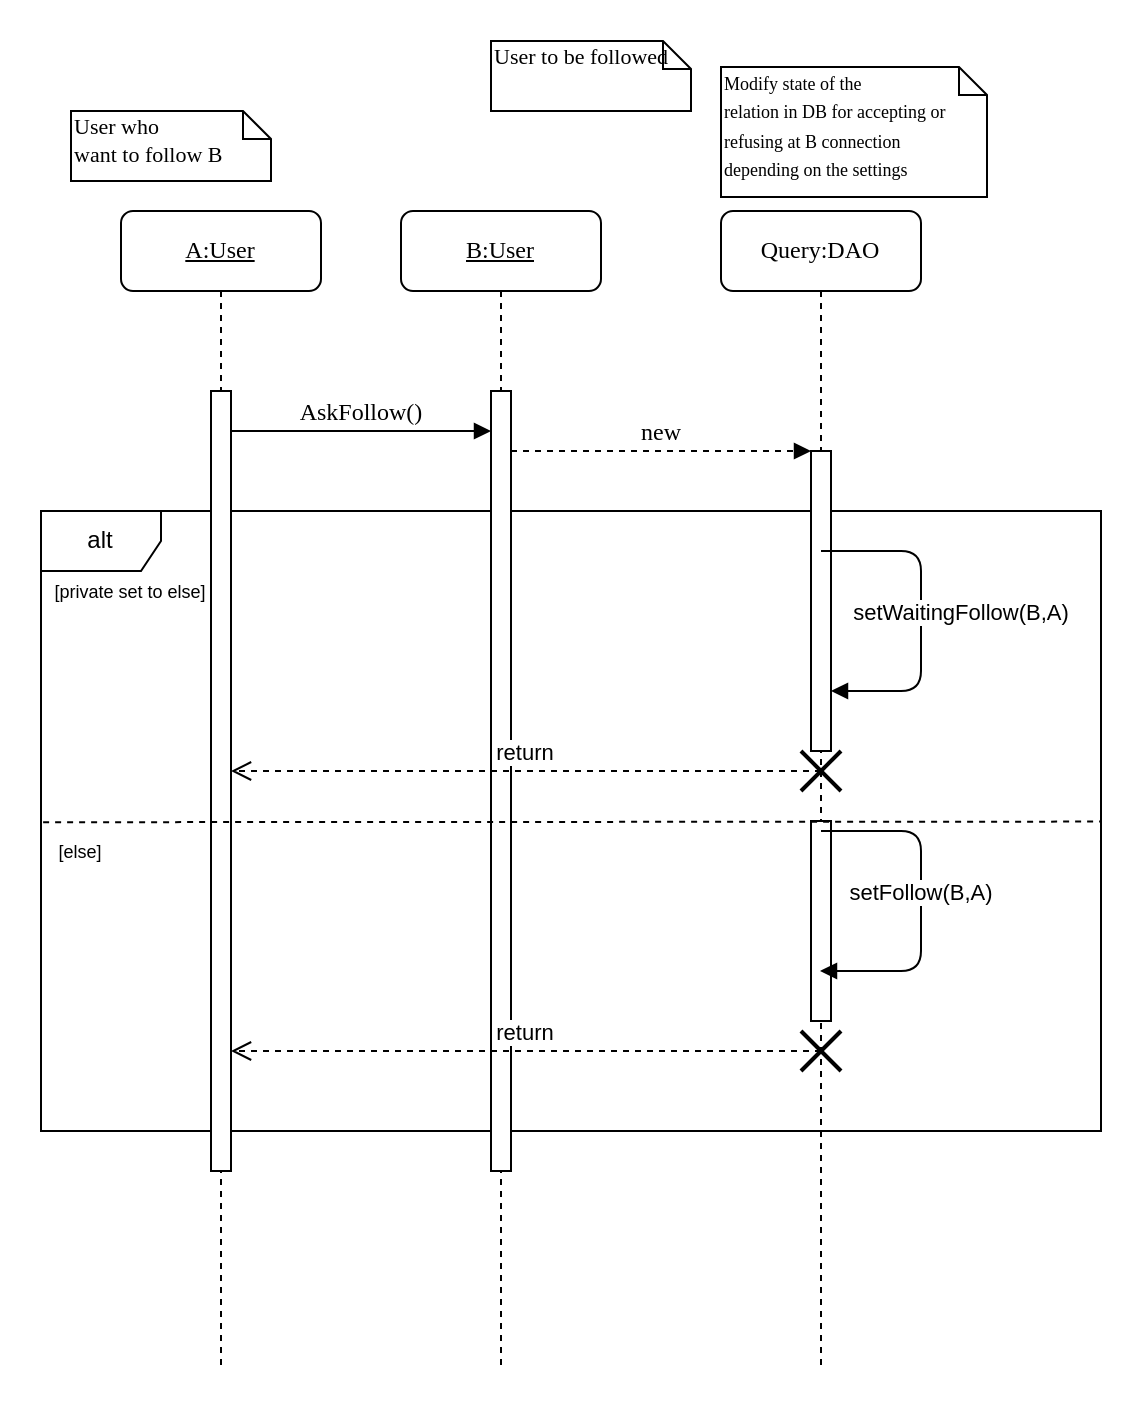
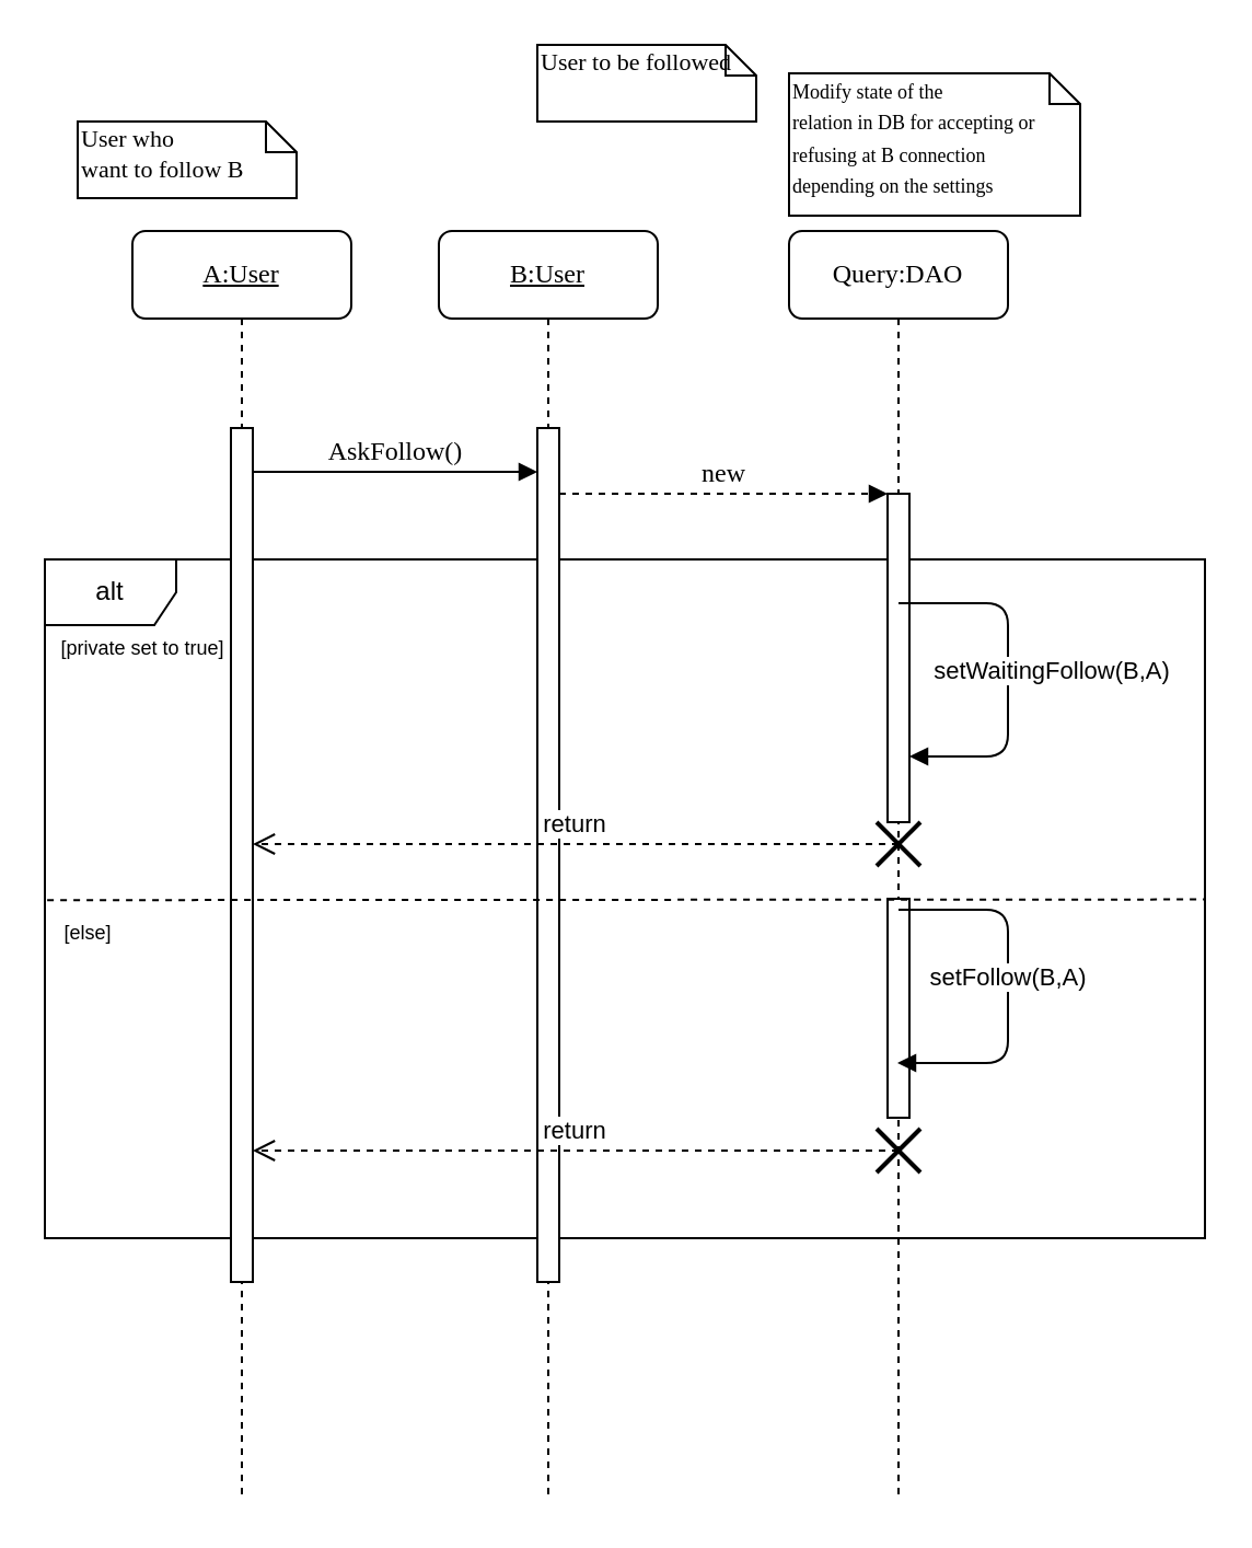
  <mxCell id="0" />
  <mxCell id="1" parent="0" />
  <mxCell id="2" value="alt" style="shape=umlFrame;whiteSpace=wrap;html=1;" parent="1" vertex="1"><mxGeometry x="20" y="255" width="530" height="310" as="geometry" /></mxCell>
  <mxCell id="3" value="&lt;u&gt;B:User&lt;/u&gt;" style="shape=umlLifeline;perimeter=lifelinePerimeter;whiteSpace=wrap;html=1;container=1;collapsible=0;recursiveResize=0;outlineConnect=0;rounded=1;shadow=0;comic=0;labelBackgroundColor=none;strokeWidth=1;fontFamily=Verdana;fontSize=12;align=center;" parent="1" vertex="1"><mxGeometry x="200" y="105" width="100" height="580" as="geometry" /></mxCell>
  <mxCell id="4" value="" style="html=1;points=[];perimeter=orthogonalPerimeter;rounded=0;shadow=0;comic=0;labelBackgroundColor=none;strokeWidth=1;fontFamily=Verdana;fontSize=12;align=center;" parent="3" vertex="1"><mxGeometry x="45" y="90" width="10" height="390" as="geometry" /></mxCell>
  <mxCell id="5" value="Query:DAO" style="shape=umlLifeline;perimeter=lifelinePerimeter;whiteSpace=wrap;html=1;container=1;collapsible=0;recursiveResize=0;outlineConnect=0;rounded=1;shadow=0;comic=0;labelBackgroundColor=none;strokeWidth=1;fontFamily=Verdana;fontSize=12;align=center;" parent="1" vertex="1"><mxGeometry x="360" y="105" width="100" height="580" as="geometry" /></mxCell>
  <mxCell id="6" value="" style="html=1;points=[];perimeter=orthogonalPerimeter;rounded=0;shadow=0;comic=0;labelBackgroundColor=none;strokeWidth=1;fontFamily=Verdana;fontSize=12;align=center;" parent="5" vertex="1"><mxGeometry x="45" y="120" width="10" height="150" as="geometry" /></mxCell>
  <mxCell id="7" value="" style="html=1;points=[];perimeter=orthogonalPerimeter;" parent="5" vertex="1"><mxGeometry x="45" y="305" width="10" height="100" as="geometry" /></mxCell>
  <mxCell id="8" value="&lt;u&gt;A:User&lt;/u&gt;" style="shape=umlLifeline;perimeter=lifelinePerimeter;whiteSpace=wrap;html=1;container=1;collapsible=0;recursiveResize=0;outlineConnect=0;rounded=1;shadow=0;comic=0;labelBackgroundColor=none;strokeWidth=1;fontFamily=Verdana;fontSize=12;align=center;" parent="1" vertex="1"><mxGeometry x="60" y="105" width="100" height="580" as="geometry" /></mxCell>
  <mxCell id="9" value="" style="html=1;points=[];perimeter=orthogonalPerimeter;rounded=0;shadow=0;comic=0;labelBackgroundColor=none;strokeWidth=1;fontFamily=Verdana;fontSize=12;align=center;" parent="8" vertex="1"><mxGeometry x="45" y="90" width="10" height="390" as="geometry" /></mxCell>
  <mxCell id="10" value="AskFollow()" style="html=1;verticalAlign=bottom;endArrow=block;labelBackgroundColor=none;fontFamily=Verdana;fontSize=12;edgeStyle=elbowEdgeStyle;elbow=vertical;" parent="1" source="9" target="4" edge="1"><mxGeometry relative="1" as="geometry"><mxPoint x="180" y="215" as="sourcePoint" /><Array as="points"><mxPoint x="180" y="215" /><mxPoint x="170" y="205" /></Array></mxGeometry></mxCell>
  <mxCell id="11" value="new" style="html=1;verticalAlign=bottom;endArrow=block;entryX=0;entryY=0;labelBackgroundColor=none;fontFamily=Verdana;fontSize=12;edgeStyle=elbowEdgeStyle;elbow=vertical;dashed=1;" parent="1" source="4" target="6" edge="1"><mxGeometry relative="1" as="geometry"><mxPoint x="330" y="225" as="sourcePoint" /></mxGeometry></mxCell>
  <mxCell id="12" value="&lt;font style=&quot;font-size: 11px&quot;&gt;User who&lt;br&gt;want to follow B&lt;/font&gt;" style="shape=note;whiteSpace=wrap;html=1;size=14;verticalAlign=top;align=left;spacingTop=-6;rounded=0;shadow=0;comic=0;labelBackgroundColor=none;strokeWidth=1;fontFamily=Verdana;fontSize=12" parent="1" vertex="1"><mxGeometry x="35" y="55" width="100" height="35" as="geometry" /></mxCell>
  <mxCell id="13" value="&lt;font style=&quot;font-size: 11px&quot;&gt;User to be followed&lt;/font&gt;" style="shape=note;whiteSpace=wrap;html=1;size=14;verticalAlign=top;align=left;spacingTop=-6;rounded=0;shadow=0;comic=0;labelBackgroundColor=none;strokeWidth=1;fontFamily=Verdana;fontSize=12" parent="1" vertex="1"><mxGeometry x="245" y="20" width="100" height="35" as="geometry" /></mxCell>
  <mxCell id="14" value="&lt;font style=&quot;line-height: 60% ; font-size: 9px&quot;&gt;Modify state of the &lt;br&gt;relation in DB for accepting or refusing at B connection&lt;br&gt;depending on the settings&lt;br&gt;&lt;/font&gt;" style="shape=note;whiteSpace=wrap;html=1;size=14;verticalAlign=top;align=left;spacingTop=-6;rounded=0;shadow=0;comic=0;labelBackgroundColor=none;strokeWidth=1;fontFamily=Verdana;fontSize=12" parent="1" vertex="1"><mxGeometry x="360" y="33" width="133" height="65" as="geometry" /></mxCell>
  <mxCell id="15" value="setWaitingFollow(B,A)" style="html=1;verticalAlign=bottom;endArrow=block;" parent="1" target="6" edge="1"><mxGeometry x="0.091" y="20" width="80" relative="1" as="geometry"><mxPoint x="410" y="275" as="sourcePoint" /><mxPoint x="409.81" y="355" as="targetPoint" /><Array as="points"><mxPoint x="460" y="275" /><mxPoint x="460" y="315" /><mxPoint x="460" y="345" /></Array><mxPoint as="offset" /></mxGeometry></mxCell>
  <mxCell id="16" value="setFollow(B,A)" style="html=1;verticalAlign=bottom;endArrow=block;" parent="1" target="5" edge="1"><mxGeometry x="0.058" width="80" relative="1" as="geometry"><mxPoint x="410" y="415" as="sourcePoint" /><mxPoint x="490" y="415" as="targetPoint" /><Array as="points"><mxPoint x="460" y="415" /><mxPoint x="460" y="485" /></Array><mxPoint as="offset" /></mxGeometry></mxCell>
  <mxCell id="17" value="return" style="html=1;verticalAlign=bottom;endArrow=open;dashed=1;endSize=8;" parent="1" edge="1"><mxGeometry relative="1" as="geometry"><mxPoint x="410" y="525" as="sourcePoint" /><mxPoint x="115" y="525" as="targetPoint" /><Array as="points"><mxPoint x="330" y="525" /></Array></mxGeometry></mxCell>
  <mxCell id="18" value="" style="endArrow=none;dashed=1;html=1;exitX=0.002;exitY=0.502;exitDx=0;exitDy=0;exitPerimeter=0;entryX=1;entryY=0.501;entryDx=0;entryDy=0;entryPerimeter=0;" parent="1" edge="1"><mxGeometry width="50" height="50" relative="1" as="geometry"><mxPoint x="21.06" y="410.6" as="sourcePoint" /><mxPoint x="550" y="410.3" as="targetPoint" /></mxGeometry></mxCell>
- <mxCell id="19" value="&lt;font style=&quot;font-size: 9px&quot;&gt;[private set to else]&lt;/font&gt;" style="text;html=1;strokeColor=none;fillColor=none;align=center;verticalAlign=middle;whiteSpace=wrap;rounded=0;" parent="1" vertex="1"><mxGeometry x="20" y="285" width="90" height="20" as="geometry" /></mxCell>
+ <mxCell id="19" value="&lt;font style=&quot;font-size: 9px&quot;&gt;[private set to true]&lt;/font&gt;" style="text;html=1;strokeColor=none;fillColor=none;align=center;verticalAlign=middle;whiteSpace=wrap;rounded=0;" parent="1" vertex="1"><mxGeometry x="20" y="285" width="90" height="20" as="geometry" /></mxCell>
  <mxCell id="20" value="&lt;font style=&quot;font-size: 9px&quot;&gt;[else]&lt;/font&gt;" style="text;html=1;strokeColor=none;fillColor=none;align=center;verticalAlign=middle;whiteSpace=wrap;rounded=0;" parent="1" vertex="1"><mxGeometry x="20" y="415" width="40" height="20" as="geometry" /></mxCell>
  <mxCell id="21" value="" style="endArrow=none;html=1;strokeWidth=2;" parent="1" edge="1"><mxGeometry width="50" height="50" relative="1" as="geometry"><mxPoint x="400" y="535" as="sourcePoint" /><mxPoint x="420" y="515" as="targetPoint" /></mxGeometry></mxCell>
  <mxCell id="22" value="" style="endArrow=none;html=1;strokeWidth=2;" parent="1" edge="1"><mxGeometry width="50" height="50" relative="1" as="geometry"><mxPoint x="420" y="535" as="sourcePoint" /><mxPoint x="400" y="515" as="targetPoint" /><Array as="points" /></mxGeometry></mxCell>
  <mxCell id="23" value="" style="endArrow=none;html=1;strokeWidth=2;rounded=1;shadow=0;" parent="1" edge="1"><mxGeometry width="50" height="50" relative="1" as="geometry"><mxPoint x="400" y="395" as="sourcePoint" /><mxPoint x="420" y="375" as="targetPoint" /></mxGeometry></mxCell>
  <mxCell id="24" value="" style="endArrow=none;html=1;strokeWidth=2;rounded=1;shadow=0;" parent="1" edge="1"><mxGeometry width="50" height="50" relative="1" as="geometry"><mxPoint x="420" y="395" as="sourcePoint" /><mxPoint x="400" y="375" as="targetPoint" /></mxGeometry></mxCell>
  <mxCell id="25" value="return" style="html=1;verticalAlign=bottom;endArrow=open;dashed=1;endSize=8;" parent="1" edge="1"><mxGeometry relative="1" as="geometry"><mxPoint x="410" y="385" as="sourcePoint" /><mxPoint x="115" y="385" as="targetPoint" /></mxGeometry></mxCell>
